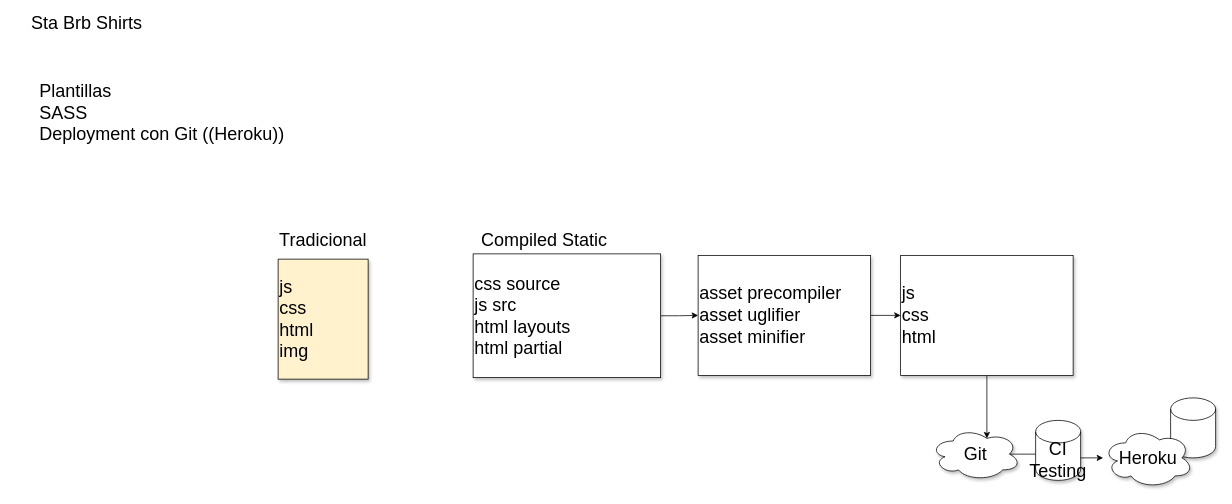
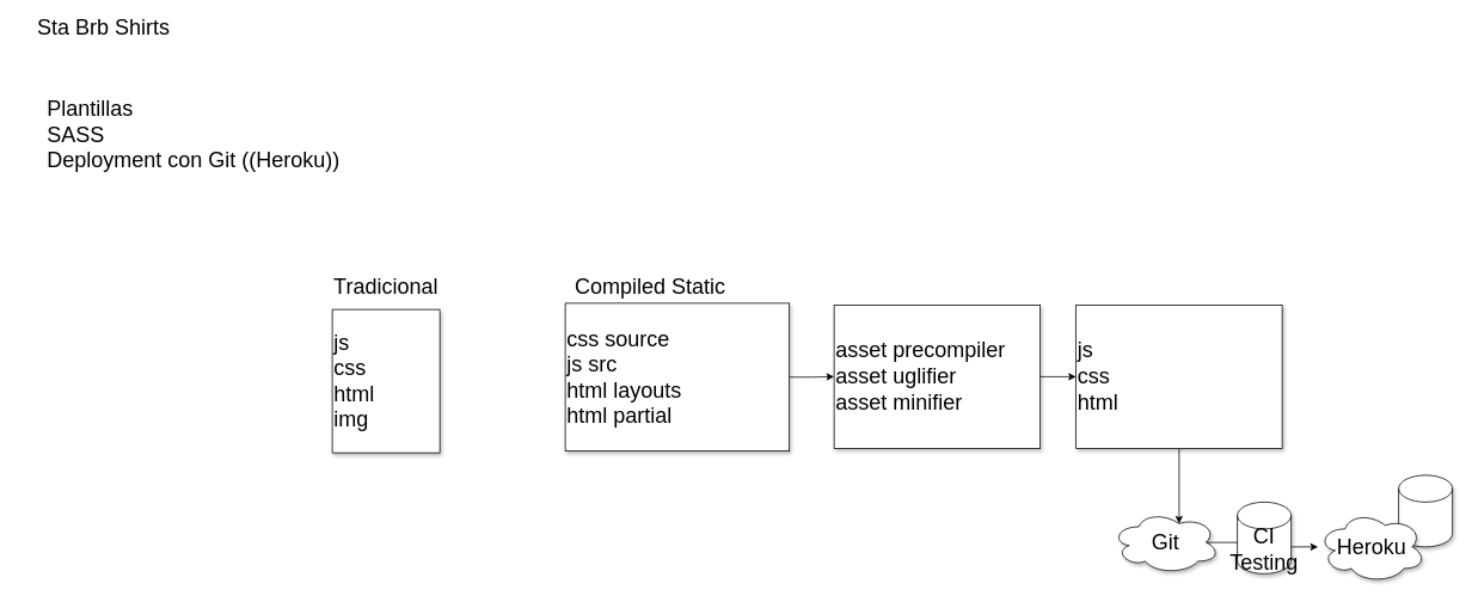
  <mxCell id="0" />
  <mxCell id="1" parent="0" />
  <mxCell id="2" value="" style="shape=cylinder3;whiteSpace=wrap;html=1;boundedLbl=1;backgroundOutline=1;size=15;shadow=1;fontSize=24;align=left;" vertex="1" parent="1"><mxGeometry x="1560" y="530" width="60" height="80" as="geometry" /></mxCell>
  <mxCell id="3" value="Sta Brb Shirts" style="text;html=1;strokeColor=none;fillColor=none;align=center;verticalAlign=middle;whiteSpace=wrap;rounded=0;fontSize=24;" vertex="1" parent="1"><mxGeometry x="20" y="20" width="190" height="20" as="geometry" /></mxCell>
  <mxCell id="4" value="Plantillas&lt;br&gt;SASS&lt;br&gt;Deployment con Git ((Heroku))" style="text;html=1;strokeColor=none;fillColor=none;align=left;verticalAlign=middle;whiteSpace=wrap;rounded=0;fontSize=24;shadow=1;" vertex="1" parent="1"><mxGeometry x="50" y="80" width="360" height="140" as="geometry" /></mxCell>
- <mxCell id="5" value="js&lt;br&gt;css&lt;br&gt;html&lt;br&gt;img" style="rounded=0;whiteSpace=wrap;html=1;shadow=1;fontSize=24;align=left;fillColor=#fff2cc;" vertex="1" parent="1"><mxGeometry x="370" y="345" width="120" height="160" as="geometry" /></mxCell>
+ <mxCell id="5" value="js&lt;br&gt;css&lt;br&gt;html&lt;br&gt;img" style="rounded=0;whiteSpace=wrap;html=1;shadow=1;fontSize=24;align=left;" vertex="1" parent="1"><mxGeometry x="370" y="345" width="120" height="160" as="geometry" /></mxCell>
  <mxCell id="6" value="Tradicional" style="text;html=1;strokeColor=none;fillColor=none;align=center;verticalAlign=middle;whiteSpace=wrap;rounded=0;shadow=1;fontSize=24;" vertex="1" parent="1"><mxGeometry x="410" y="310" width="40" height="20" as="geometry" /></mxCell>
  <mxCell id="7" value="Compiled Static" style="text;html=1;strokeColor=none;fillColor=none;align=center;verticalAlign=middle;whiteSpace=wrap;rounded=0;shadow=1;fontSize=24;" vertex="1" parent="1"><mxGeometry x="620" y="310" width="210" height="20" as="geometry" /></mxCell>
  <mxCell id="8" style="edgeStyle=orthogonalEdgeStyle;rounded=0;orthogonalLoop=1;jettySize=auto;html=1;exitX=1;exitY=0.5;exitDx=0;exitDy=0;entryX=0;entryY=0.5;entryDx=0;entryDy=0;fontSize=24;" edge="1" parent="1" source="9" target="11"><mxGeometry relative="1" as="geometry" /></mxCell>
  <mxCell id="9" value="css source&lt;br&gt;js src&lt;br&gt;html layouts&lt;br&gt;html partial" style="rounded=0;whiteSpace=wrap;html=1;shadow=1;fontSize=24;align=left;" vertex="1" parent="1"><mxGeometry x="630" y="338" width="250" height="165" as="geometry" /></mxCell>
  <mxCell id="10" style="edgeStyle=orthogonalEdgeStyle;rounded=0;orthogonalLoop=1;jettySize=auto;html=1;exitX=1;exitY=0.5;exitDx=0;exitDy=0;entryX=0;entryY=0.5;entryDx=0;entryDy=0;fontSize=24;" edge="1" parent="1" source="11" target="13"><mxGeometry relative="1" as="geometry" /></mxCell>
  <mxCell id="11" value="asset precompiler&lt;br&gt;asset uglifier&lt;br&gt;asset minifier" style="rounded=0;whiteSpace=wrap;html=1;shadow=1;fontSize=24;align=left;" vertex="1" parent="1"><mxGeometry x="930" y="340" width="230" height="160" as="geometry" /></mxCell>
  <mxCell id="12" style="edgeStyle=orthogonalEdgeStyle;rounded=0;orthogonalLoop=1;jettySize=auto;html=1;exitX=0.5;exitY=1;exitDx=0;exitDy=0;entryX=0.625;entryY=0.2;entryDx=0;entryDy=0;entryPerimeter=0;fontSize=24;" edge="1" parent="1" source="13" target="15"><mxGeometry relative="1" as="geometry" /></mxCell>
  <mxCell id="13" value="js&lt;br&gt;css&lt;br&gt;html&lt;br&gt;" style="rounded=0;whiteSpace=wrap;html=1;shadow=1;fontSize=24;align=left;" vertex="1" parent="1"><mxGeometry x="1200" y="340" width="230" height="160" as="geometry" /></mxCell>
  <mxCell id="14" style="edgeStyle=orthogonalEdgeStyle;rounded=0;orthogonalLoop=1;jettySize=auto;html=1;exitX=0.875;exitY=0.5;exitDx=0;exitDy=0;exitPerimeter=0;fontSize=24;" edge="1" parent="1" source="15" target="16"><mxGeometry relative="1" as="geometry" /></mxCell>
  <mxCell id="15" value="Git" style="ellipse;shape=cloud;whiteSpace=wrap;html=1;shadow=1;fontSize=24;align=center;" vertex="1" parent="1"><mxGeometry x="1240" y="570" width="120" height="70" as="geometry" /></mxCell>
  <mxCell id="16" value="Heroku" style="ellipse;shape=cloud;whiteSpace=wrap;html=1;shadow=1;fontSize=24;align=center;" vertex="1" parent="1"><mxGeometry x="1470" y="570" width="120" height="80" as="geometry" /></mxCell>
  <mxCell id="17" value="CI Testing" style="shape=cylinder3;whiteSpace=wrap;html=1;boundedLbl=1;backgroundOutline=1;size=15;shadow=1;fontSize=24;align=center;" vertex="1" parent="1"><mxGeometry x="1380" y="560" width="60" height="80" as="geometry" /></mxCell>
